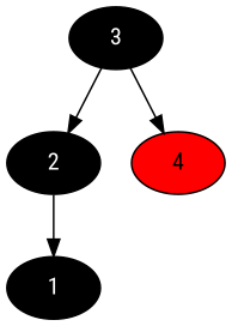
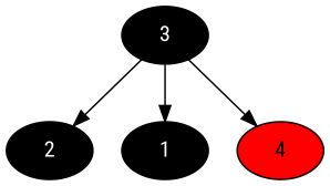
  digraph {
    fontname="Roboto Condensed"
    node [fillcolor=black fontcolor=white fontname="Roboto Condensed" style=filled]
    edge [fontname="Roboto Condensed"]
    2
    1
    3
    4 [fillcolor=red fontcolor=""]
-   2 -> 1
+   3 -> 1
    3 -> 2
    3 -> 4
  }
